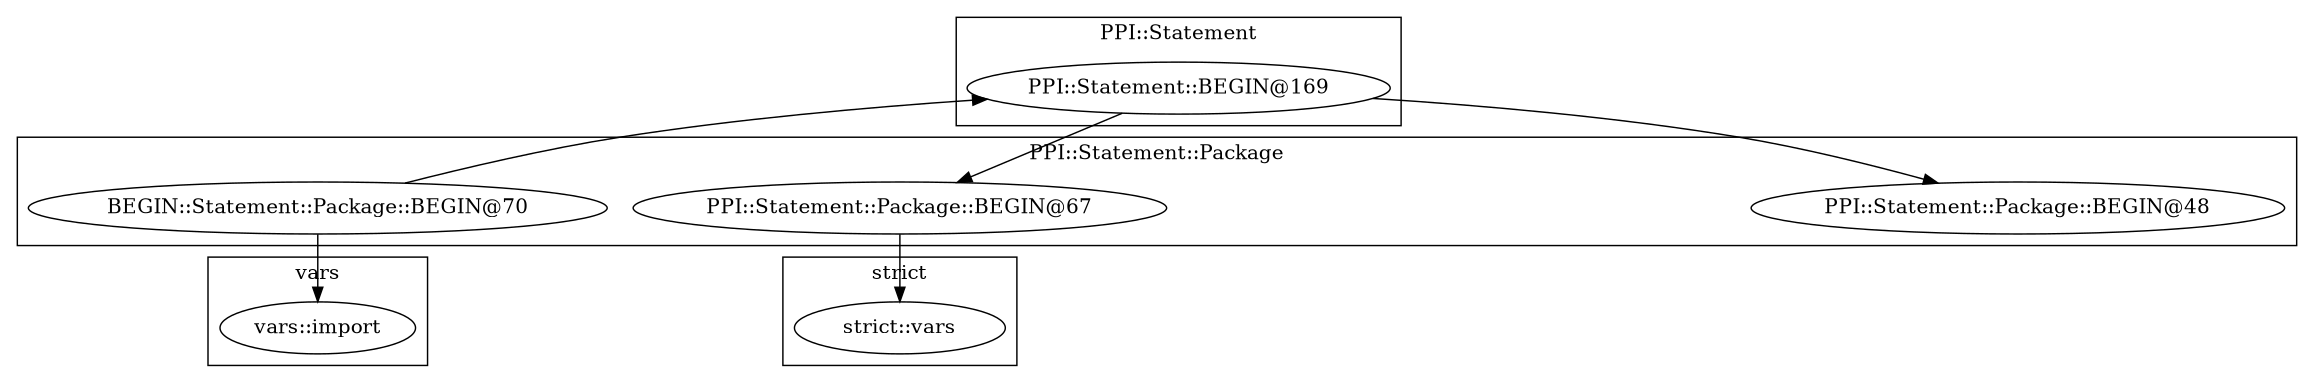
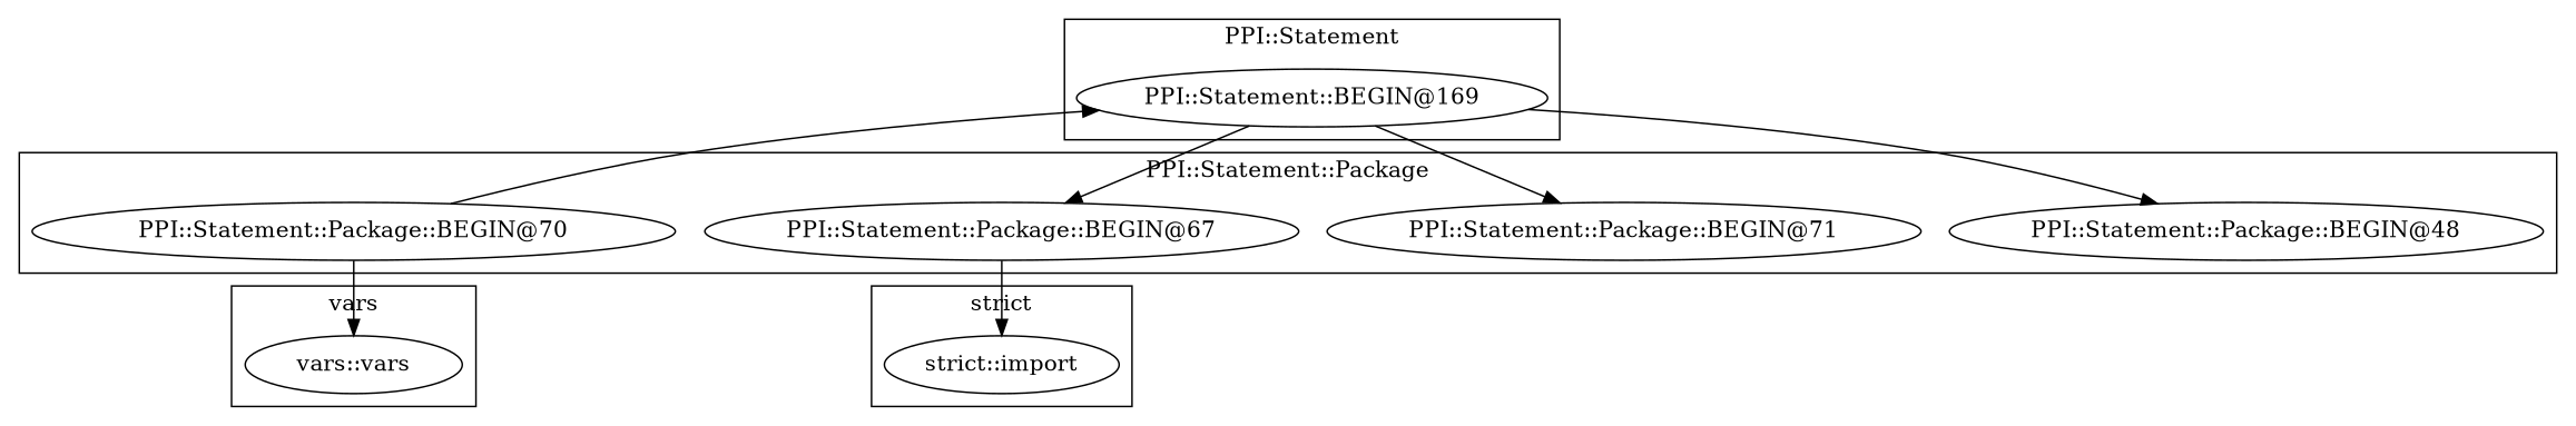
  digraph {
    n1 [label="PPI::Statement::Package::BEGIN@48"]
-   "PPI::Statement::Package::BEGIN@70" [label="BEGIN::Statement::Package::BEGIN@70"]
+   "PPI::Statement::Package::BEGIN@71"
+   "PPI::Statement::Package::BEGIN@70"
    "PPI::Statement::Package::BEGIN@67"
    "PPI::Statement::BEGIN@169"
-   "vars::import"
-   "strict::import" [label="strict::vars"]
+   "vars::import" [label="vars::vars"]
+   "strict::import"
    subgraph cluster_1 {
      label="PPI::Statement::Package"
      n1
+     "PPI::Statement::Package::BEGIN@71"
      "PPI::Statement::Package::BEGIN@70"
      "PPI::Statement::Package::BEGIN@67"
    }
    subgraph cluster_2 {
      label="PPI::Statement"
      "PPI::Statement::BEGIN@169"
    }
    subgraph cluster_3 {
      label=vars
      "vars::import"
    }
    subgraph cluster_4 {
      label="strict"
      "strict::import"
    }
    "PPI::Statement::Package::BEGIN@70" -> "PPI::Statement::BEGIN@169"
    "PPI::Statement::Package::BEGIN@70" -> "vars::import"
    "PPI::Statement::Package::BEGIN@67" -> "strict::import"
    "PPI::Statement::BEGIN@169" -> n1
+   "PPI::Statement::BEGIN@169" -> "PPI::Statement::Package::BEGIN@71"
    "PPI::Statement::BEGIN@169" -> "PPI::Statement::Package::BEGIN@67"
  }
